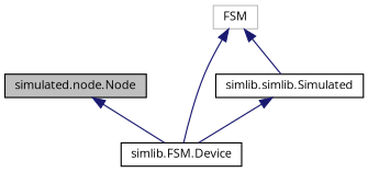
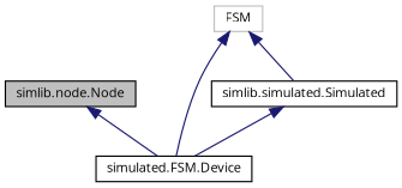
  digraph {
    fontname="Open Sans"
    node [color=black fillcolor=white fontname="Open Sans" fontsize=10 shape=record style=filled]
    edge [color=midnightblue dir=back fontname="Open Sans" fontsize=10 labelfontname=Helvetica labelfontsize=10 style=solid]
-   n1 [fillcolor=grey75 fontcolor=black height=0.2 label="simulated.node.Node" width=0.4]
-   n2 [height=0.2 label="simlib.FSM.Device" width=0.4]
-   n3 [height=0.2 label="simlib.simlib.Simulated" width=0.4]
+   n1 [fillcolor=grey75 fontcolor=black height=0.2 label="simlib.node.Node" width=0.4]
+   n2 [height=0.2 label="simulated.FSM.Device" width=0.4]
+   n3 [height=0.2 label="simlib.simulated.Simulated" width=0.4]
    n4 [color=grey75 height=0.2 label=FSM width=0.4]
    n1 -> n2
    n3 -> n2
    n4 -> n2
    n4 -> n3
  }
